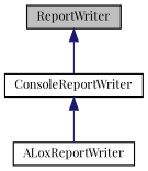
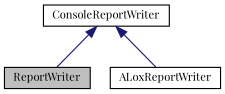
  digraph {
    fontname="Playfair Display"
    node [color=black fillcolor=white fontname="Playfair Display" fontsize=10 shape=record style=filled]
    edge [color=midnightblue dir=back fontname="Playfair Display" fontsize=10 labelfontname=Helvetica labelfontsize=10 style=solid]
    n1 [fillcolor=grey75 fontcolor=black height=0.2 label=ReportWriter width=0.4]
    n2 [height=0.2 label=ConsoleReportWriter width=0.4]
    n3 [height=0.2 label=ALoxReportWriter width=0.4]
-   n1 -> n2
+   n2 -> n1
    n2 -> n3
  }
